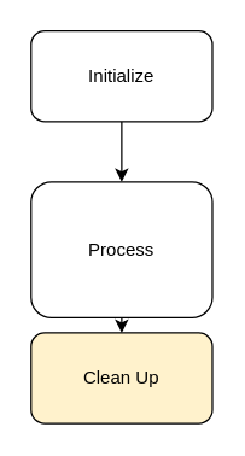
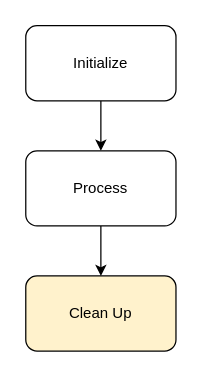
  <mxCell id="0" />
  <mxCell id="1" parent="0" />
  <mxCell id="2" style="edgeStyle=orthogonalEdgeStyle;rounded=0;orthogonalLoop=1;jettySize=auto;html=1;exitX=0.5;exitY=1;exitDx=0;exitDy=0;entryX=0.5;entryY=0;entryDx=0;entryDy=0;" edge="1" parent="1" source="3" target="5"><mxGeometry relative="1" as="geometry" /></mxCell>
  <mxCell id="3" value="Initialize" style="rounded=1;whiteSpace=wrap;html=1;" vertex="1" parent="1"><mxGeometry x="20" y="20" width="120" height="60" as="geometry" /></mxCell>
  <mxCell id="4" style="edgeStyle=orthogonalEdgeStyle;rounded=0;orthogonalLoop=1;jettySize=auto;html=1;exitX=0.5;exitY=1;exitDx=0;exitDy=0;entryX=0.5;entryY=0;entryDx=0;entryDy=0;" edge="1" parent="1" source="5" target="6"><mxGeometry relative="1" as="geometry" /></mxCell>
- <mxCell id="5" value="Process" style="rounded=1;whiteSpace=wrap;html=1;" vertex="1" parent="1"><mxGeometry x="20" y="120" width="120" height="90" as="geometry" /></mxCell>
+ <mxCell id="5" value="Process" style="rounded=1;whiteSpace=wrap;html=1;" vertex="1" parent="1"><mxGeometry x="20" y="120" width="120" height="60" as="geometry" /></mxCell>
  <mxCell id="6" value="Clean Up" style="rounded=1;whiteSpace=wrap;html=1;fillColor=#fff2cc;" vertex="1" parent="1"><mxGeometry x="20" y="220" width="120" height="60" as="geometry" /></mxCell>
